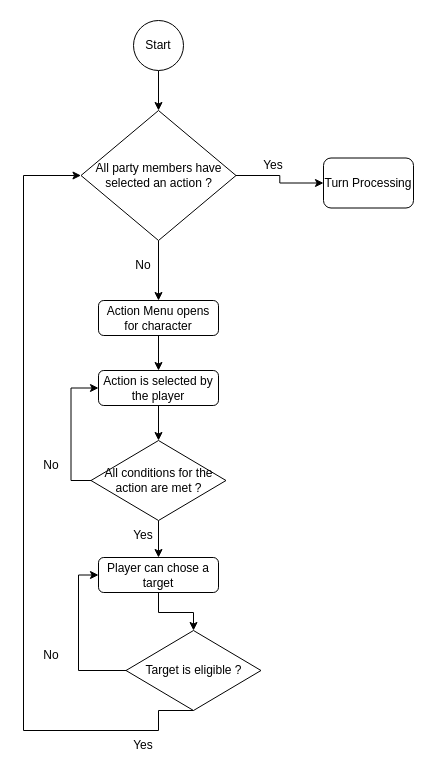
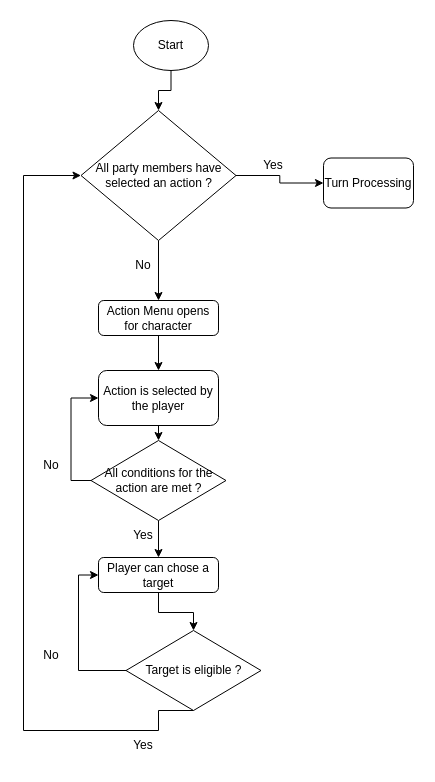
  <mxCell id="0" />
  <mxCell id="1" parent="0" />
  <mxCell id="2" style="edgeStyle=orthogonalEdgeStyle;rounded=0;orthogonalLoop=1;jettySize=auto;html=1;exitX=0.5;exitY=1;exitDx=0;exitDy=0;entryX=0.5;entryY=0;entryDx=0;entryDy=0;" edge="1" parent="1" source="3" target="6"><mxGeometry relative="1" as="geometry" /></mxCell>
- <mxCell id="3" value="Start" style="ellipse;whiteSpace=wrap;html=1;aspect=fixed;" vertex="1" parent="1"><mxGeometry x="133" y="20" width="50" height="50" as="geometry" /></mxCell>
+ <mxCell id="3" value="Start" style="ellipse;whiteSpace=wrap;html=1;aspect=fixed;" vertex="1" parent="1"><mxGeometry x="133" y="20" width="75" height="50" as="geometry" /></mxCell>
  <mxCell id="4" style="edgeStyle=orthogonalEdgeStyle;rounded=0;orthogonalLoop=1;jettySize=auto;html=1;exitX=0.5;exitY=1;exitDx=0;exitDy=0;entryX=0.5;entryY=0;entryDx=0;entryDy=0;" edge="1" parent="1" source="6" target="9"><mxGeometry relative="1" as="geometry" /></mxCell>
  <mxCell id="5" style="edgeStyle=orthogonalEdgeStyle;rounded=0;orthogonalLoop=1;jettySize=auto;html=1;exitX=1;exitY=0.5;exitDx=0;exitDy=0;entryX=0;entryY=0.5;entryDx=0;entryDy=0;" edge="1" parent="1" source="6" target="7"><mxGeometry relative="1" as="geometry" /></mxCell>
  <mxCell id="6" value="All party members have selected an action ?" style="rhombus;whiteSpace=wrap;html=1;" vertex="1" parent="1"><mxGeometry x="80.5" y="110" width="155" height="130" as="geometry" /></mxCell>
  <mxCell id="7" value="Turn Processing" style="rounded=1;whiteSpace=wrap;html=1;" vertex="1" parent="1"><mxGeometry x="323" y="157.5" width="90" height="50" as="geometry" /></mxCell>
  <mxCell id="8" style="edgeStyle=orthogonalEdgeStyle;rounded=0;orthogonalLoop=1;jettySize=auto;html=1;exitX=0.5;exitY=1;exitDx=0;exitDy=0;entryX=0.5;entryY=0;entryDx=0;entryDy=0;" edge="1" parent="1" source="9" target="12"><mxGeometry relative="1" as="geometry" /></mxCell>
  <mxCell id="9" value="Action Menu opens for character" style="rounded=1;whiteSpace=wrap;html=1;" vertex="1" parent="1"><mxGeometry x="98" y="300" width="120" height="35" as="geometry" /></mxCell>
  <mxCell id="10" value="No" style="text;html=1;align=center;verticalAlign=middle;whiteSpace=wrap;rounded=0;" vertex="1" parent="1"><mxGeometry x="113" y="250" width="60" height="30" as="geometry" /></mxCell>
  <mxCell id="11" style="edgeStyle=orthogonalEdgeStyle;rounded=0;orthogonalLoop=1;jettySize=auto;html=1;exitX=0.5;exitY=1;exitDx=0;exitDy=0;entryX=0.5;entryY=0;entryDx=0;entryDy=0;" edge="1" parent="1" source="12" target="15"><mxGeometry relative="1" as="geometry" /></mxCell>
- <mxCell id="12" value="Action is selected by the player" style="rounded=1;whiteSpace=wrap;html=1;" vertex="1" parent="1"><mxGeometry x="98" y="370" width="120" height="35" as="geometry" /></mxCell>
+ <mxCell id="12" value="Action is selected by the player" style="rounded=1;whiteSpace=wrap;html=1;" vertex="1" parent="1"><mxGeometry x="98" y="370" width="120" height="55" as="geometry" /></mxCell>
  <mxCell id="13" style="edgeStyle=orthogonalEdgeStyle;rounded=0;orthogonalLoop=1;jettySize=auto;html=1;exitX=0;exitY=0.5;exitDx=0;exitDy=0;entryX=0;entryY=0.5;entryDx=0;entryDy=0;" edge="1" parent="1" source="15" target="12"><mxGeometry relative="1" as="geometry" /></mxCell>
  <mxCell id="14" style="edgeStyle=orthogonalEdgeStyle;rounded=0;orthogonalLoop=1;jettySize=auto;html=1;exitX=0.5;exitY=1;exitDx=0;exitDy=0;entryX=0.5;entryY=0;entryDx=0;entryDy=0;" edge="1" parent="1" source="15" target="18"><mxGeometry relative="1" as="geometry" /></mxCell>
  <mxCell id="15" value="All conditions for the action are met ?" style="rhombus;whiteSpace=wrap;html=1;" vertex="1" parent="1"><mxGeometry x="90.5" y="440" width="135" height="80" as="geometry" /></mxCell>
  <mxCell id="16" value="No" style="text;html=1;align=center;verticalAlign=middle;whiteSpace=wrap;rounded=0;" vertex="1" parent="1"><mxGeometry x="20.5" y="450" width="60" height="30" as="geometry" /></mxCell>
  <mxCell id="17" style="edgeStyle=orthogonalEdgeStyle;rounded=0;orthogonalLoop=1;jettySize=auto;html=1;exitX=0.5;exitY=1;exitDx=0;exitDy=0;entryX=0.5;entryY=0;entryDx=0;entryDy=0;" edge="1" parent="1" source="18" target="22"><mxGeometry relative="1" as="geometry" /></mxCell>
  <mxCell id="18" value="Player can chose a target" style="rounded=1;whiteSpace=wrap;html=1;" vertex="1" parent="1"><mxGeometry x="98" y="557" width="120" height="35" as="geometry" /></mxCell>
  <mxCell id="19" value="Yes" style="text;html=1;align=center;verticalAlign=middle;whiteSpace=wrap;rounded=0;" vertex="1" parent="1"><mxGeometry x="113" y="520" width="60" height="30" as="geometry" /></mxCell>
  <mxCell id="20" style="edgeStyle=orthogonalEdgeStyle;rounded=0;orthogonalLoop=1;jettySize=auto;html=1;exitX=0;exitY=0.5;exitDx=0;exitDy=0;entryX=0;entryY=0.5;entryDx=0;entryDy=0;" edge="1" parent="1" source="22" target="18"><mxGeometry relative="1" as="geometry" /></mxCell>
  <mxCell id="21" style="edgeStyle=orthogonalEdgeStyle;rounded=0;orthogonalLoop=1;jettySize=auto;html=1;exitX=0.5;exitY=1;exitDx=0;exitDy=0;entryX=0;entryY=0.5;entryDx=0;entryDy=0;" edge="1" parent="1" source="22" target="6"><mxGeometry relative="1" as="geometry"><Array as="points"><mxPoint x="158" y="730" /><mxPoint x="23" y="730" /><mxPoint x="23" y="175" /></Array></mxGeometry></mxCell>
  <mxCell id="22" value="Target is eligible ?" style="rhombus;whiteSpace=wrap;html=1;" vertex="1" parent="1"><mxGeometry x="125.5" y="630" width="135" height="80" as="geometry" /></mxCell>
  <mxCell id="23" value="No" style="text;html=1;align=center;verticalAlign=middle;whiteSpace=wrap;rounded=0;" vertex="1" parent="1"><mxGeometry x="20.5" y="640" width="60" height="30" as="geometry" /></mxCell>
  <mxCell id="24" value="Yes" style="text;html=1;align=center;verticalAlign=middle;whiteSpace=wrap;rounded=0;" vertex="1" parent="1"><mxGeometry x="113" y="730" width="60" height="30" as="geometry" /></mxCell>
  <mxCell id="25" value="Yes" style="text;html=1;align=center;verticalAlign=middle;whiteSpace=wrap;rounded=0;" vertex="1" parent="1"><mxGeometry x="243" y="150" width="60" height="30" as="geometry" /></mxCell>
